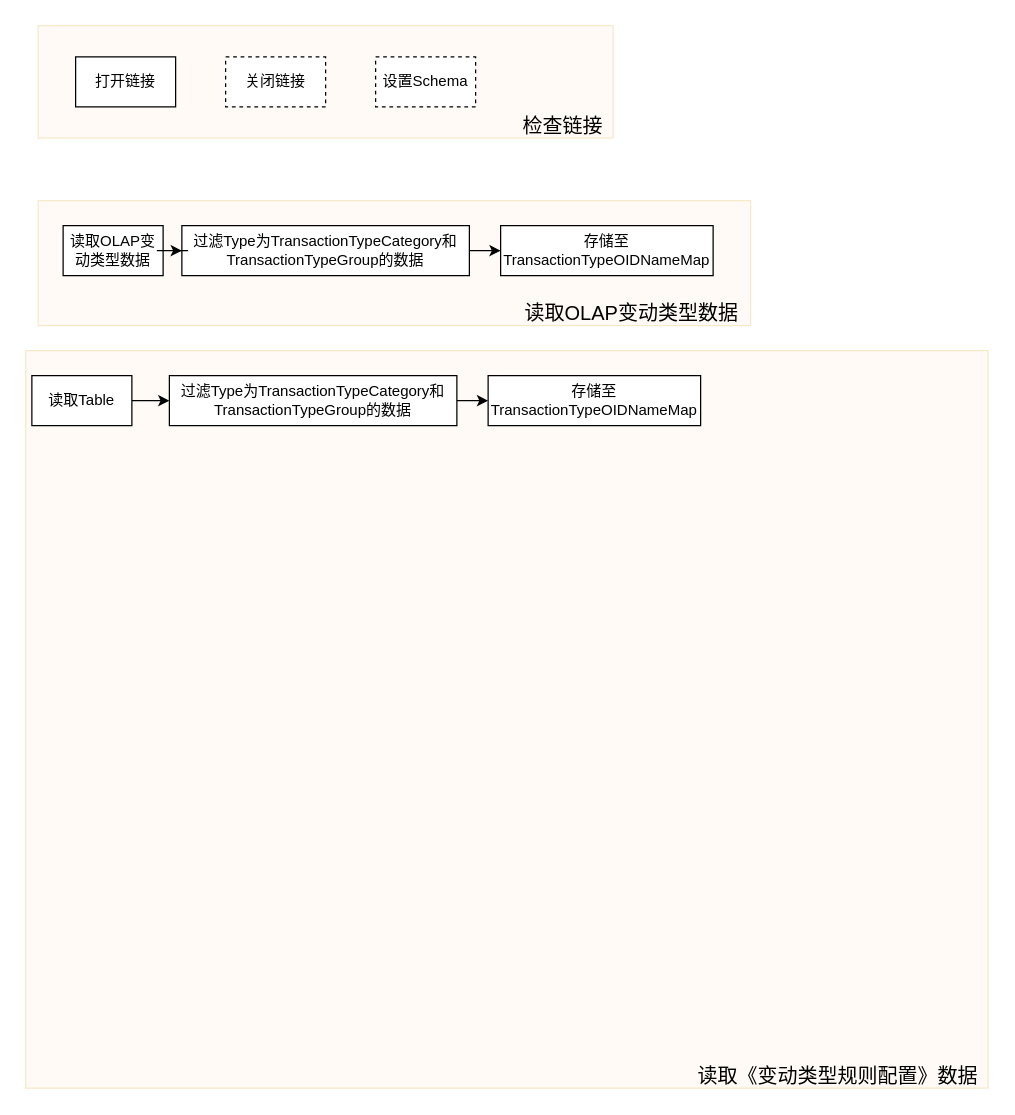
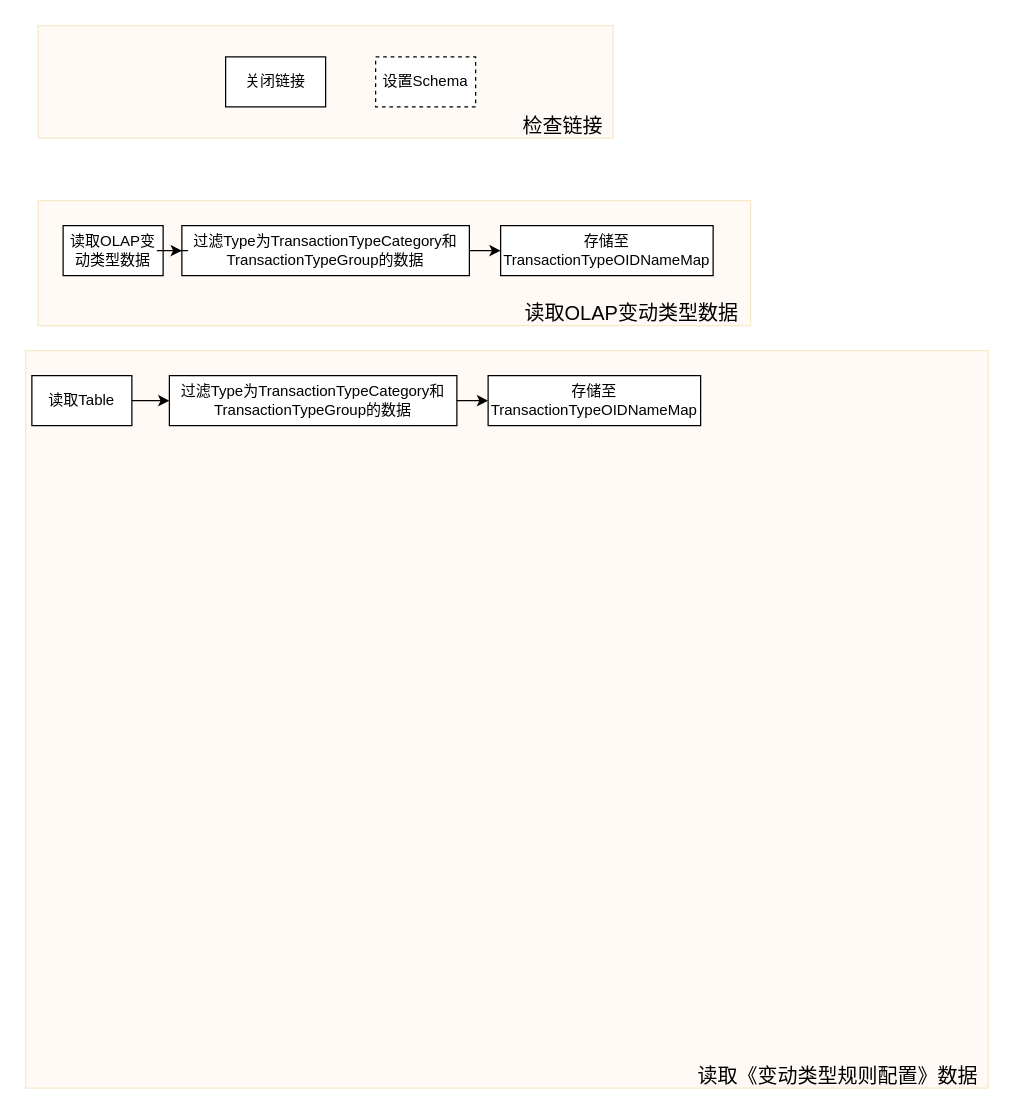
  <mxCell id="0" />
  <mxCell id="1" parent="0" />
  <mxCell id="2" value="" style="group" parent="1" vertex="1" connectable="0"><mxGeometry x="30" y="20" width="460" height="90" as="geometry" /></mxCell>
  <mxCell id="3" value="" style="rounded=0;whiteSpace=wrap;html=1;fillColor=#ffe6cc;strokeColor=#d79b00;opacity=20;strokeWidth=1;" parent="2" vertex="1"><mxGeometry width="460" height="90" as="geometry" /></mxCell>
  <mxCell id="4" value="检查链接" style="text;html=1;strokeColor=none;fillColor=none;align=center;verticalAlign=middle;whiteSpace=wrap;rounded=0;opacity=20;fontSize=16;" parent="2" vertex="1"><mxGeometry x="380" y="70" width="80" height="20" as="geometry" /></mxCell>
- <mxCell id="5" value="关闭链接" style="rounded=0;whiteSpace=wrap;html=1;dashed=1;" parent="2" vertex="1"><mxGeometry x="150" y="25" width="80" height="40" as="geometry" /></mxCell>
+ <mxCell id="5" value="关闭链接" style="rounded=0;whiteSpace=wrap;html=1;" parent="2" vertex="1"><mxGeometry x="150" y="25" width="80" height="40" as="geometry" /></mxCell>
  <mxCell id="6" value="设置Schema" style="rounded=0;whiteSpace=wrap;html=1;dashed=1;" parent="2" vertex="1"><mxGeometry x="270" y="25" width="80" height="40" as="geometry" /></mxCell>
- <mxCell id="7" value="打开链接" style="rounded=0;whiteSpace=wrap;html=1;" parent="2" vertex="1"><mxGeometry x="30" y="25" width="80" height="40" as="geometry" /></mxCell>
  <mxCell id="8" value="" style="group" parent="1" vertex="1" connectable="0"><mxGeometry x="30" y="160" width="570" height="100" as="geometry" /></mxCell>
  <mxCell id="9" value="" style="rounded=0;whiteSpace=wrap;html=1;fontSize=16;strokeWidth=1;opacity=20;fillColor=#ffe6cc;strokeColor=#d79b00;" parent="8" vertex="1"><mxGeometry width="570" height="100" as="geometry" /></mxCell>
  <mxCell id="10" value="读取OLAP变动类型数据" style="rounded=0;whiteSpace=wrap;html=1;" parent="8" vertex="1"><mxGeometry x="20" y="20" width="80" height="40" as="geometry" /></mxCell>
  <mxCell id="11" value="过滤Type为TransactionTypeCategory和TransactionTypeGroup的数据" style="rounded=0;whiteSpace=wrap;html=1;" parent="8" vertex="1"><mxGeometry x="115" y="20" width="230" height="40" as="geometry" /></mxCell>
  <mxCell id="12" value="存储至TransactionTypeOIDNameMap" style="rounded=0;whiteSpace=wrap;html=1;" parent="8" vertex="1"><mxGeometry x="370" y="20" width="170" height="40" as="geometry" /></mxCell>
  <mxCell id="13" value="读取OLAP变动类型数据" style="text;html=1;strokeColor=none;fillColor=none;align=center;verticalAlign=middle;whiteSpace=wrap;rounded=0;fontSize=16;opacity=20;" parent="8" vertex="1"><mxGeometry x="380" y="80" width="190" height="20" as="geometry" /></mxCell>
  <mxCell id="14" value="" style="edgeStyle=orthogonalEdgeStyle;rounded=0;orthogonalLoop=1;jettySize=auto;html=1;fontSize=16;" parent="8" source="10" target="11" edge="1"><mxGeometry relative="1" as="geometry" /></mxCell>
  <mxCell id="15" value="" style="edgeStyle=orthogonalEdgeStyle;rounded=0;orthogonalLoop=1;jettySize=auto;html=1;fontSize=16;" parent="8" source="11" target="12" edge="1"><mxGeometry relative="1" as="geometry" /></mxCell>
  <mxCell id="16" value="" style="group" parent="1" vertex="1" connectable="0"><mxGeometry x="20" y="280" width="770" height="590" as="geometry" /></mxCell>
  <mxCell id="17" value="" style="rounded=0;whiteSpace=wrap;html=1;fontSize=16;strokeWidth=1;opacity=20;fillColor=#ffe6cc;strokeColor=#d79b00;" parent="16" vertex="1"><mxGeometry width="770" height="590" as="geometry" /></mxCell>
  <mxCell id="18" value="读取Table" style="rounded=0;whiteSpace=wrap;html=1;" parent="16" vertex="1"><mxGeometry x="5" y="20" width="80" height="40" as="geometry" /></mxCell>
  <mxCell id="19" value="过滤Type为TransactionTypeCategory和TransactionTypeGroup的数据" style="rounded=0;whiteSpace=wrap;html=1;" parent="16" vertex="1"><mxGeometry x="115" y="20" width="230" height="40" as="geometry" /></mxCell>
  <mxCell id="20" value="存储至TransactionTypeOIDNameMap" style="rounded=0;whiteSpace=wrap;html=1;" parent="16" vertex="1"><mxGeometry x="370" y="20" width="170" height="40" as="geometry" /></mxCell>
  <mxCell id="21" value="读取《变动类型规则配置》数据" style="text;html=1;strokeColor=none;fillColor=none;align=center;verticalAlign=middle;whiteSpace=wrap;rounded=0;fontSize=16;opacity=20;" parent="16" vertex="1"><mxGeometry x="530" y="570" width="240" height="20" as="geometry" /></mxCell>
  <mxCell id="22" value="" style="edgeStyle=orthogonalEdgeStyle;rounded=0;orthogonalLoop=1;jettySize=auto;html=1;fontSize=16;" parent="16" source="18" target="19" edge="1"><mxGeometry relative="1" as="geometry" /></mxCell>
  <mxCell id="23" value="" style="edgeStyle=orthogonalEdgeStyle;rounded=0;orthogonalLoop=1;jettySize=auto;html=1;fontSize=16;" parent="16" source="19" target="20" edge="1"><mxGeometry relative="1" as="geometry" /></mxCell>
